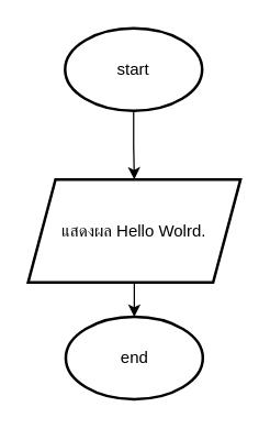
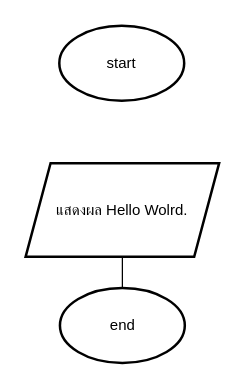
  <mxCell id="0" />
  <mxCell id="1" parent="0" />
- <mxCell id="2" value="" style="edgeStyle=orthogonalEdgeStyle;rounded=0;orthogonalLoop=1;jettySize=auto;html=1;" edge="1" parent="1" source="3" target="5"><mxGeometry relative="1" as="geometry" /></mxCell>
  <mxCell id="3" value="start" style="strokeWidth=2;html=1;shape=mxgraph.flowchart.start_1;whiteSpace=wrap;" vertex="1" parent="1"><mxGeometry x="47" y="20" width="100" height="60" as="geometry" /></mxCell>
- <mxCell id="4" value="" style="edgeStyle=orthogonalEdgeStyle;rounded=0;orthogonalLoop=1;jettySize=auto;html=1;" edge="1" parent="1" source="5" target="6"><mxGeometry relative="1" as="geometry" /></mxCell>
+ <mxCell id="4" value="" style="edgeStyle=orthogonalEdgeStyle;rounded=0;orthogonalLoop=1;jettySize=auto;html=1;endArrow=none;" edge="1" parent="1" source="5" target="6"><mxGeometry relative="1" as="geometry" /></mxCell>
  <mxCell id="5" value="แสดงผล Hello Wolrd." style="shape=parallelogram;perimeter=parallelogramPerimeter;whiteSpace=wrap;html=1;fixedSize=1;strokeWidth=2;" vertex="1" parent="1"><mxGeometry x="20" y="130" width="155" height="75" as="geometry" /></mxCell>
  <mxCell id="6" value="end" style="strokeWidth=2;html=1;shape=mxgraph.flowchart.start_1;whiteSpace=wrap;" vertex="1" parent="1"><mxGeometry x="47.5" y="230" width="100" height="60" as="geometry" /></mxCell>
